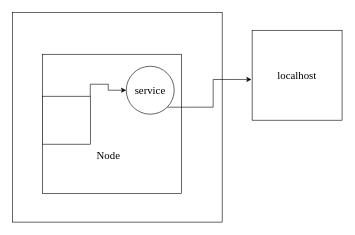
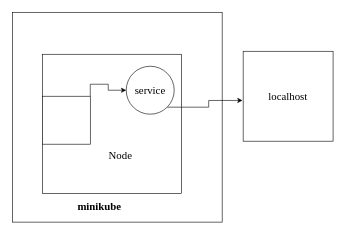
  <mxCell id="0" />
  <mxCell id="1" parent="0" />
  <mxCell id="2" value="" style="whiteSpace=wrap;html=1;aspect=fixed;" vertex="1" parent="1"><mxGeometry x="20" y="20" width="350" height="350" as="geometry" /></mxCell>
  <mxCell id="3" value="" style="whiteSpace=wrap;html=1;aspect=fixed;fontFamily=Times New Roman;fontStyle=1" vertex="1" parent="1"><mxGeometry x="70" y="90" width="232.5" height="232.5" as="geometry" /></mxCell>
+ <mxCell id="4" value="&lt;b&gt;&lt;font style=&quot;font-size: 18px;&quot;&gt;minikube&lt;/font&gt;&lt;/b&gt;" style="text;html=1;resizable=0;autosize=1;align=center;verticalAlign=middle;points=[];fillColor=none;strokeColor=none;rounded=0;fontFamily=Times New Roman;" vertex="1" parent="1"><mxGeometry x="115" y="325" width="100" height="40" as="geometry" /></mxCell>
  <mxCell id="5" style="edgeStyle=orthogonalEdgeStyle;rounded=0;orthogonalLoop=1;jettySize=auto;html=1;exitX=1;exitY=0;exitDx=0;exitDy=0;entryX=0;entryY=0.5;entryDx=0;entryDy=0;fontFamily=Times New Roman;fontSize=18;" edge="1" parent="1" source="6" target="9"><mxGeometry relative="1" as="geometry" /></mxCell>
  <mxCell id="6" value="" style="whiteSpace=wrap;html=1;aspect=fixed;fontFamily=Times New Roman;fontSize=18;" vertex="1" parent="1"><mxGeometry x="70" y="160" width="80" height="80" as="geometry" /></mxCell>
- <mxCell id="7" value="Node" style="text;html=1;resizable=0;autosize=1;align=center;verticalAlign=middle;points=[];fillColor=none;strokeColor=none;rounded=0;fontFamily=Times New Roman;fontSize=18;" vertex="1" parent="1"><mxGeometry x="150" y="240" width="60" height="40" as="geometry" /></mxCell>
+ <mxCell id="7" value="Node" style="text;html=1;resizable=0;autosize=1;align=center;verticalAlign=middle;points=[];fillColor=none;strokeColor=none;rounded=0;fontFamily=Times New Roman;fontSize=18;" vertex="1" parent="1"><mxGeometry x="170" y="240" width="60" height="40" as="geometry" /></mxCell>
  <mxCell id="8" style="edgeStyle=orthogonalEdgeStyle;rounded=0;orthogonalLoop=1;jettySize=auto;html=1;exitX=1;exitY=1;exitDx=0;exitDy=0;entryX=-0.007;entryY=0.547;entryDx=0;entryDy=0;entryPerimeter=0;fontFamily=Times New Roman;fontSize=18;" edge="1" parent="1" source="9" target="10"><mxGeometry relative="1" as="geometry" /></mxCell>
  <mxCell id="9" value="service" style="ellipse;whiteSpace=wrap;html=1;aspect=fixed;fontFamily=Times New Roman;fontSize=18;" vertex="1" parent="1"><mxGeometry x="210" y="110" width="80" height="80" as="geometry" /></mxCell>
- <mxCell id="10" value="localhost" style="whiteSpace=wrap;html=1;aspect=fixed;fontFamily=Times New Roman;fontSize=18;" vertex="1" parent="1"><mxGeometry x="420" y="50" width="150" height="150" as="geometry" /></mxCell>
+ <mxCell id="10" value="localhost" style="whiteSpace=wrap;html=1;aspect=fixed;fontFamily=Times New Roman;fontSize=18;" vertex="1" parent="1"><mxGeometry x="405" y="85" width="150" height="150" as="geometry" /></mxCell>
